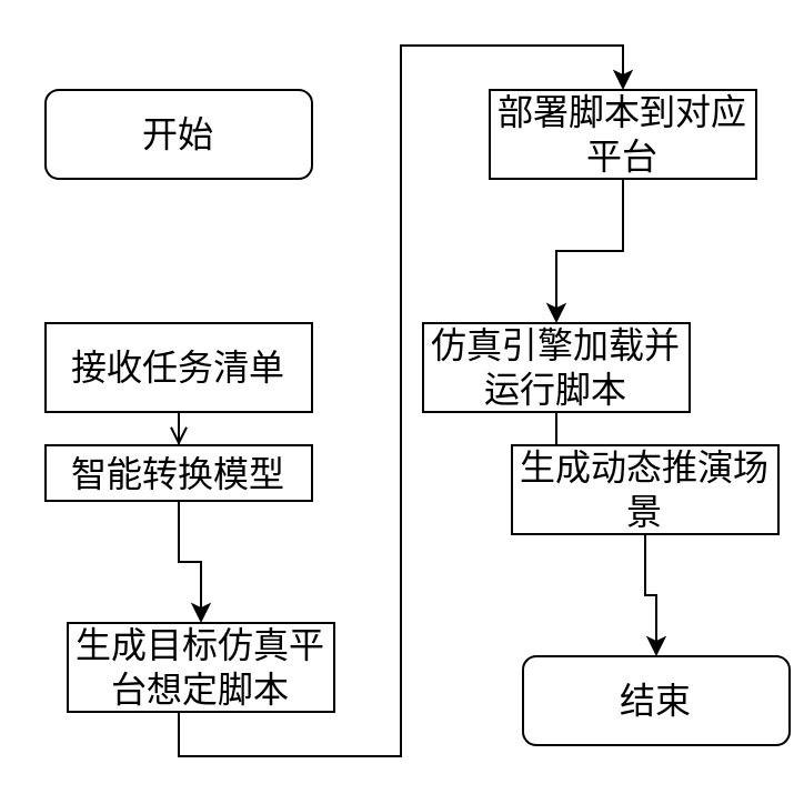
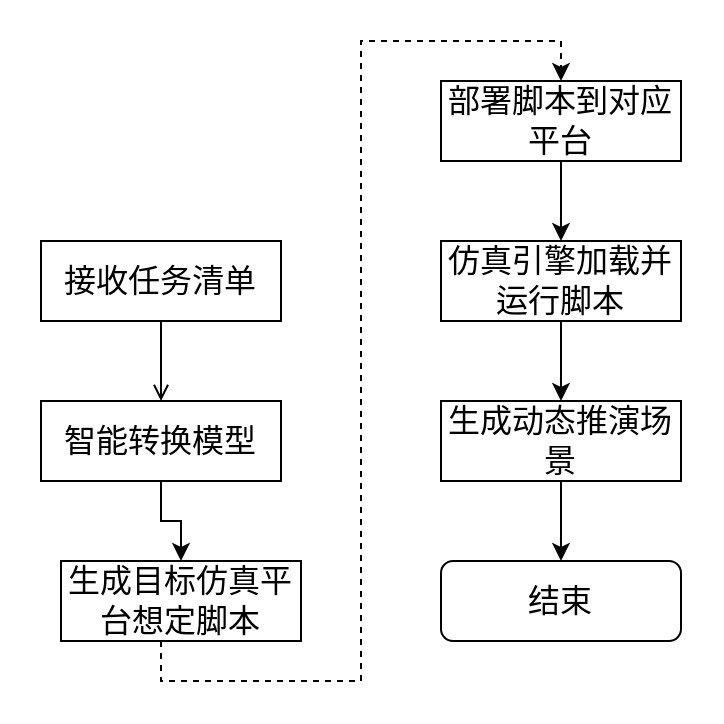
  <mxCell id="0" />
  <mxCell id="1" parent="0" />
- <mxCell id="2" value="开始" style="rounded=1;whiteSpace=wrap;html=1;fontSize=16;" vertex="1" parent="1"><mxGeometry x="20" y="40" width="120" height="40" as="geometry" /></mxCell>
  <mxCell id="3" style="edgeStyle=orthogonalEdgeStyle;rounded=0;orthogonalLoop=1;jettySize=auto;html=1;entryX=0.5;entryY=0;entryDx=0;entryDy=0;fontSize=16;endArrow=open;" edge="1" parent="1" source="4" target="6"><mxGeometry relative="1" as="geometry" /></mxCell>
- <mxCell id="4" value="接收任务清单" style="rounded=0;whiteSpace=wrap;html=1;fontSize=16;" vertex="1" parent="1"><mxGeometry x="20" y="145" width="120" height="40" as="geometry" /></mxCell>
+ <mxCell id="4" value="接收任务清单" style="rounded=0;whiteSpace=wrap;html=1;fontSize=16;" vertex="1" parent="1"><mxGeometry x="20" y="120" width="120" height="40" as="geometry" /></mxCell>
  <mxCell id="5" style="edgeStyle=orthogonalEdgeStyle;rounded=0;orthogonalLoop=1;jettySize=auto;html=1;entryX=0.5;entryY=0;entryDx=0;entryDy=0;fontSize=16;" edge="1" parent="1" source="6" target="8"><mxGeometry relative="1" as="geometry" /></mxCell>
- <mxCell id="6" value="智能转换模型" style="rounded=0;whiteSpace=wrap;html=1;fontSize=16;" vertex="1" parent="1"><mxGeometry x="20" y="200" width="120" height="25" as="geometry" /></mxCell>
- <mxCell id="7" style="edgeStyle=orthogonalEdgeStyle;rounded=0;orthogonalLoop=1;jettySize=auto;html=1;entryX=0.5;entryY=0;entryDx=0;entryDy=0;fontSize=16;" edge="1" parent="1" source="8" target="10"><mxGeometry relative="1" as="geometry"><Array as="points"><mxPoint x="80" y="340" /><mxPoint x="180" y="340" /><mxPoint x="180" y="20" /><mxPoint x="280" y="20" /></Array></mxGeometry></mxCell>
+ <mxCell id="6" value="智能转换模型" style="rounded=0;whiteSpace=wrap;html=1;fontSize=16;" vertex="1" parent="1"><mxGeometry x="20" y="200" width="120" height="40" as="geometry" /></mxCell>
+ <mxCell id="7" style="edgeStyle=orthogonalEdgeStyle;rounded=0;orthogonalLoop=1;jettySize=auto;html=1;entryX=0.5;entryY=0;entryDx=0;entryDy=0;fontSize=16;dashed=1;" edge="1" parent="1" source="8" target="10"><mxGeometry relative="1" as="geometry"><Array as="points"><mxPoint x="80" y="340" /><mxPoint x="180" y="340" /><mxPoint x="180" y="20" /><mxPoint x="280" y="20" /></Array></mxGeometry></mxCell>
  <mxCell id="8" value="生成目标仿真平台想定脚本" style="rounded=0;whiteSpace=wrap;html=1;fontSize=16;" vertex="1" parent="1"><mxGeometry x="30" y="280" width="120" height="40" as="geometry" /></mxCell>
  <mxCell id="9" style="edgeStyle=orthogonalEdgeStyle;rounded=0;orthogonalLoop=1;jettySize=auto;html=1;entryX=0.5;entryY=0;entryDx=0;entryDy=0;fontSize=16;" edge="1" parent="1" source="10" target="12"><mxGeometry relative="1" as="geometry" /></mxCell>
  <mxCell id="10" value="部署脚本到对应平台" style="rounded=0;whiteSpace=wrap;html=1;fontSize=16;" vertex="1" parent="1"><mxGeometry x="220" y="40" width="120" height="40" as="geometry" /></mxCell>
  <mxCell id="11" style="edgeStyle=orthogonalEdgeStyle;rounded=0;orthogonalLoop=1;jettySize=auto;html=1;entryX=0.5;entryY=0;entryDx=0;entryDy=0;fontSize=16;" edge="1" parent="1" source="12" target="14"><mxGeometry relative="1" as="geometry" /></mxCell>
- <mxCell id="12" value="仿真引擎加载并运行脚本" style="rounded=0;whiteSpace=wrap;html=1;fontSize=16;" vertex="1" parent="1"><mxGeometry x="190" y="145" width="120" height="40" as="geometry" /></mxCell>
+ <mxCell id="12" value="仿真引擎加载并运行脚本" style="rounded=0;whiteSpace=wrap;html=1;fontSize=16;" vertex="1" parent="1"><mxGeometry x="220" y="120" width="120" height="40" as="geometry" /></mxCell>
  <mxCell id="13" style="edgeStyle=orthogonalEdgeStyle;rounded=0;orthogonalLoop=1;jettySize=auto;html=1;entryX=0.5;entryY=0;entryDx=0;entryDy=0;fontSize=16;" edge="1" parent="1" source="14" target="15"><mxGeometry relative="1" as="geometry" /></mxCell>
- <mxCell id="14" value="生成动态推演场景" style="rounded=0;whiteSpace=wrap;html=1;fontSize=16;" vertex="1" parent="1"><mxGeometry x="230" y="200" width="120" height="40" as="geometry" /></mxCell>
- <mxCell id="15" value="结束" style="rounded=1;whiteSpace=wrap;html=1;fontSize=16;" vertex="1" parent="1"><mxGeometry x="235" y="295" width="120" height="40" as="geometry" /></mxCell>
+ <mxCell id="14" value="生成动态推演场景" style="rounded=0;whiteSpace=wrap;html=1;fontSize=16;" vertex="1" parent="1"><mxGeometry x="220" y="200" width="120" height="40" as="geometry" /></mxCell>
+ <mxCell id="15" value="结束" style="rounded=1;whiteSpace=wrap;html=1;fontSize=16;" vertex="1" parent="1"><mxGeometry x="220" y="280" width="120" height="40" as="geometry" /></mxCell>
